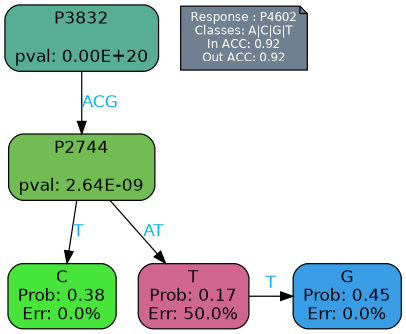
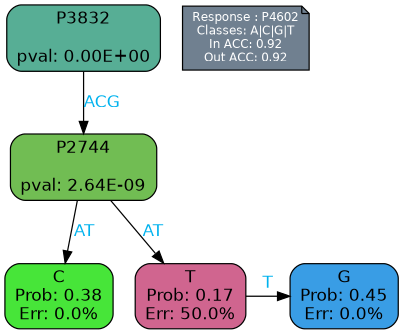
  digraph {
    ranksep=equally
    splines=polylines
    node [color=black fontname=helvetica shape=box style="filled, rounded"]
    edge [fontcolor=deepskyblue2 fontname=helvetica]
    n1 [fillcolor="#47e539" label="C\nProb: 0.38\nErr: 0.0%"]
    n2 [fillcolor="#d0658f" label="T\nProb: 0.17\nErr: 50.0%"]
    n3 [fillcolor="#399de5" label="G\nProb: 0.45\nErr: 0.0%"]
    n4 [align=left fillcolor=slategray fontcolor=white fontsize=10 label="Response : P4602\nClasses: A|C|G|T\nIn ACC: 0.92\nOut ACC: 0.92\n" shape=note style=filled]
-   n5 [fillcolor="#57ae95" label="P3832\n\npval: 0.00E+20"]
+   n5 [fillcolor="#57ae95" label="P3832\n\npval: 0.00E+00"]
    n6 [fillcolor="#71bd53" label="P2744\n\npval: 2.64E-09"]
    subgraph sub_1 {
      rank=same
      n1
      n2
      n3
    }
    subgraph sub_2 {
      rank=same
      n4
      n5
    }
    n2 -> n3 [label=T]
    n5 -> n6 [label=ACG]
-   n6 -> n1 [label=T]
+   n6 -> n1 [label=AT]
    n6 -> n2 [label=AT]
  }
